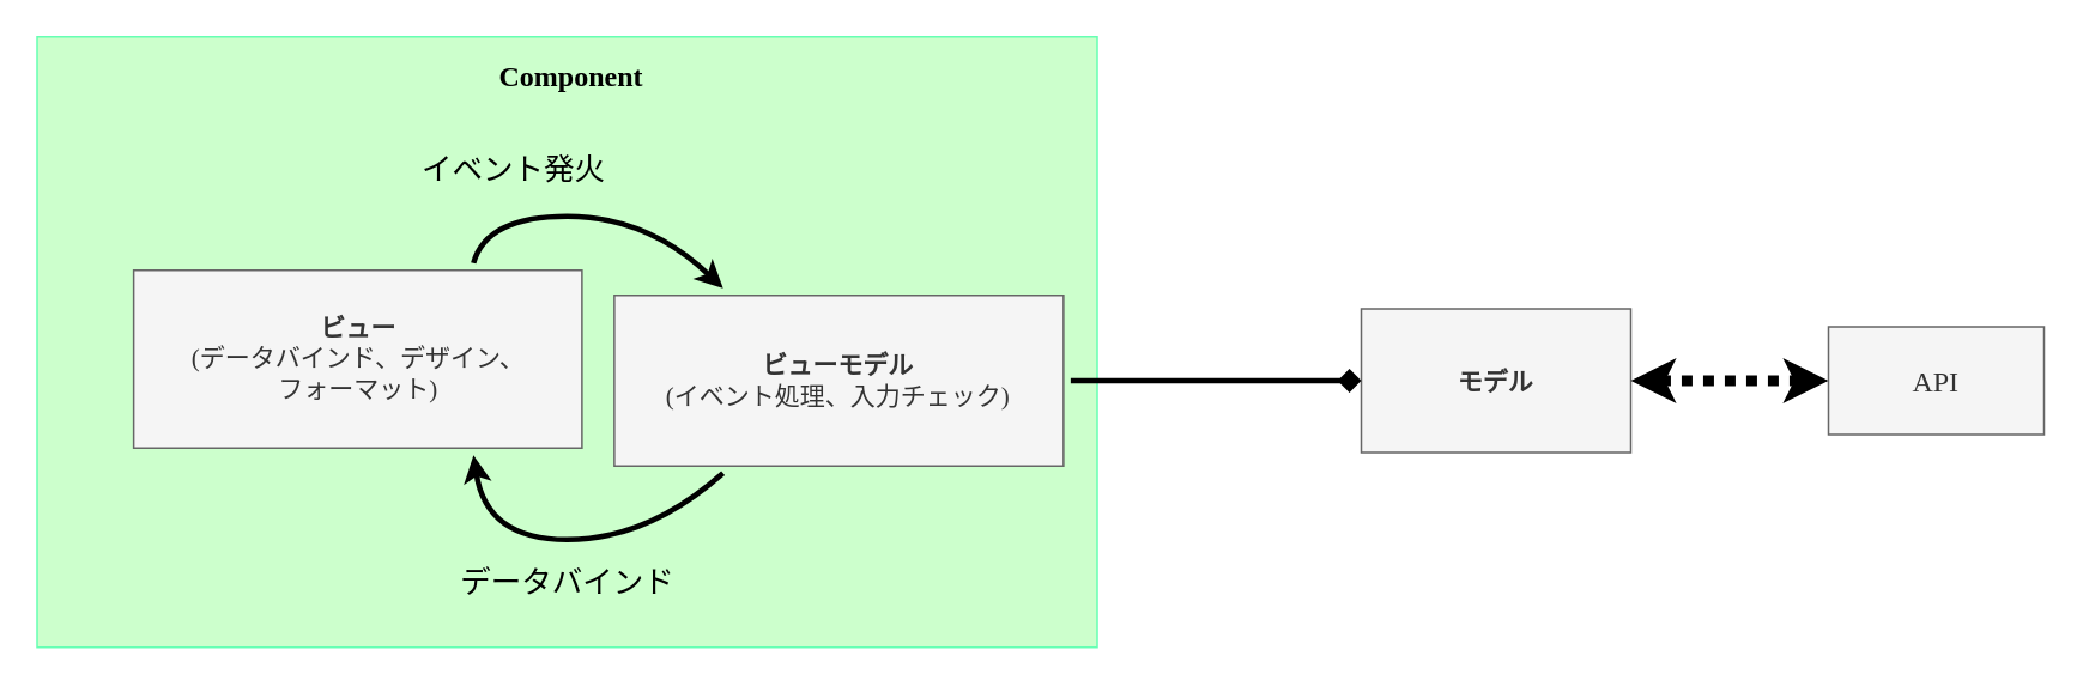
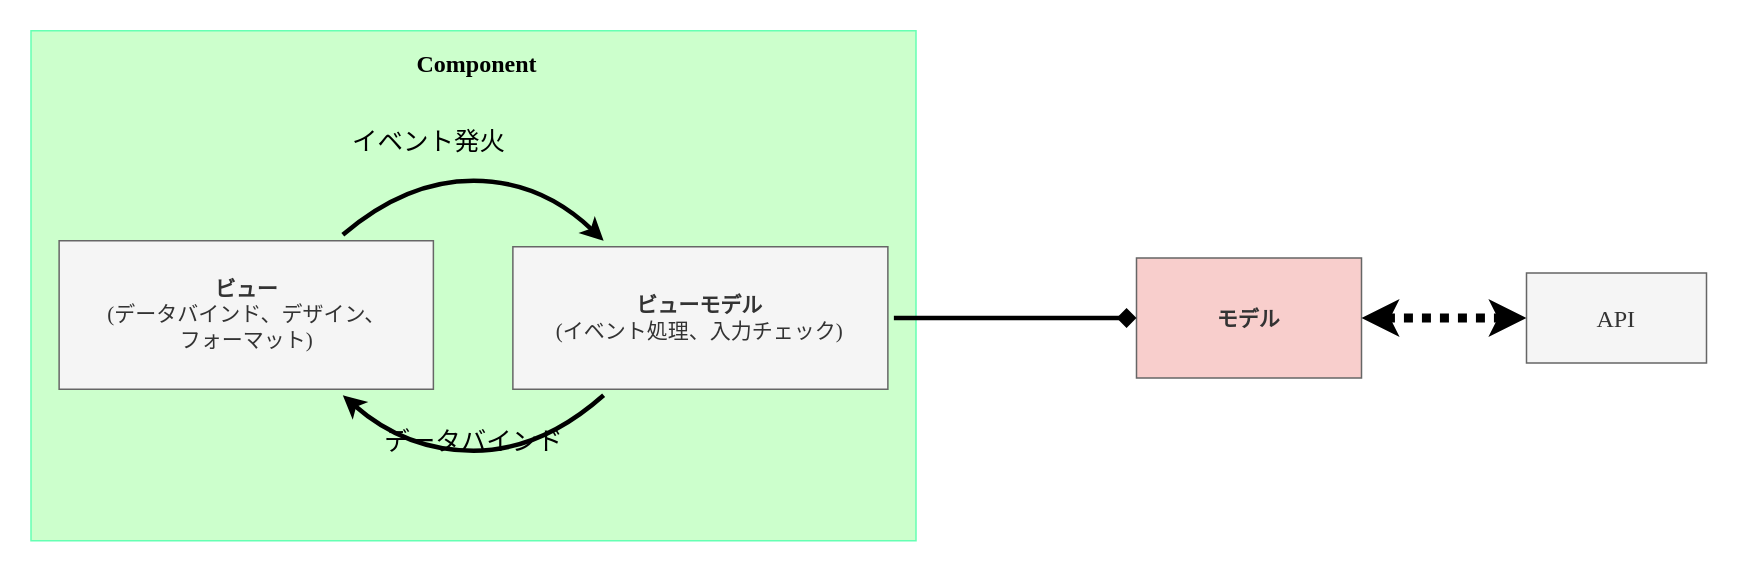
  <mxCell id="0" />
  <mxCell id="1" parent="0" />
- <mxCell id="2" value="モデル" style="rounded=0;whiteSpace=wrap;html=1;fillColor=#f5f5f5;fontColor=#333333;strokeColor=#666666;fontStyle=1;verticalAlign=middle;fontSize=14;" parent="1" vertex="1"><mxGeometry x="757" y="171.5" width="150" height="80" as="geometry" /></mxCell>
+ <mxCell id="2" value="モデル" style="rounded=0;whiteSpace=wrap;html=1;fillColor=#f8cecc;fontColor=#333333;strokeColor=#666666;fontStyle=1;verticalAlign=middle;fontSize=14;" parent="1" vertex="1"><mxGeometry x="757" y="171.5" width="150" height="80" as="geometry" /></mxCell>
  <mxCell id="3" value="" style="endArrow=classic;html=1;fontSize=14;fontFamily=Noto Sans JP;fontSource=https%3A%2F%2Ffonts.googleapis.com%2Fcss%3Ffamily%3DNoto%2BSans%2BJP;exitX=0;exitY=0.5;exitDx=0;exitDy=0;startArrow=classic;startFill=1;dashed=1;strokeWidth=6;dashPattern=1 1;" parent="1" source="4" edge="1"><mxGeometry width="50" height="50" relative="1" as="geometry"><mxPoint x="986" y="109.5" as="sourcePoint" /><mxPoint x="907" y="211.5" as="targetPoint" /></mxGeometry></mxCell>
  <mxCell id="4" value="API" style="rounded=0;whiteSpace=wrap;html=1;fontSize=16;fillColor=#f5f5f5;strokeColor=#666666;fontFamily=Noto Sans JP;fontSource=https%3A%2F%2Ffonts.googleapis.com%2Fcss%3Ffamily%3DNoto%2BSans%2BJP;fontColor=#333333;" parent="1" vertex="1"><mxGeometry x="1017" y="181.5" width="120" height="60" as="geometry" /></mxCell>
  <mxCell id="5" value="Component" style="rounded=0;whiteSpace=wrap;html=1;align=center;spacingLeft=5;fillColor=#CCFFCC;fontColor=#000000;strokeColor=#66FFB3;verticalAlign=top;fontSize=16;fontFamily=Noto Sans JP;fontSource=https%3A%2F%2Ffonts.googleapis.com%2Fcss%3Ffamily%3DNoto%2BSans%2BJP;fontStyle=1;spacingTop=6;" parent="1" vertex="1"><mxGeometry x="20" y="20" width="590" height="340" as="geometry" /></mxCell>
- <mxCell id="6" value="&lt;b&gt;ビュー&lt;/b&gt;&lt;br style=&quot;font-size: 14px&quot;&gt;(データバインド、デザイン、&lt;br&gt;フォーマット)" style="rounded=0;whiteSpace=wrap;html=1;fontSize=14;fontFamily=Noto Sans JP;fontSource=https%3A%2F%2Ffonts.googleapis.com%2Fcss%3Ffamily%3DNoto%2BSans%2BJP;perimeterSpacing=4;fillColor=#f5f5f5;strokeColor=#666666;fontColor=#333333;" parent="1" vertex="1"><mxGeometry x="73.75" y="150" width="249.5" height="99" as="geometry" /></mxCell>
+ <mxCell id="6" value="&lt;b&gt;ビュー&lt;/b&gt;&lt;br style=&quot;font-size: 14px&quot;&gt;(データバインド、デザイン、&lt;br&gt;フォーマット)" style="rounded=0;whiteSpace=wrap;html=1;fontSize=14;fontFamily=Noto Sans JP;fontSource=https%3A%2F%2Ffonts.googleapis.com%2Fcss%3Ffamily%3DNoto%2BSans%2BJP;perimeterSpacing=4;fillColor=#f5f5f5;strokeColor=#666666;fontColor=#333333;" parent="1" vertex="1"><mxGeometry x="38.75" y="160" width="249.5" height="99" as="geometry" /></mxCell>
  <mxCell id="7" value="&lt;b&gt;ビューモデル&lt;/b&gt;&lt;br style=&quot;font-size: 14px&quot;&gt;(イベント処理、入力チェック)" style="rounded=0;whiteSpace=wrap;html=1;fontSize=14;fontFamily=Noto Sans JP;fontSource=https%3A%2F%2Ffonts.googleapis.com%2Fcss%3Ffamily%3DNoto%2BSans%2BJP;perimeterSpacing=4;fillColor=#f5f5f5;fontColor=#333333;strokeColor=#666666;" parent="1" vertex="1"><mxGeometry x="341.25" y="164" width="250" height="95" as="geometry" /></mxCell>
  <mxCell id="8" value="" style="endArrow=diamond;html=1;fontSize=14;fontFamily=Noto Sans JP;fontSource=https%3A%2F%2Ffonts.googleapis.com%2Fcss%3Ffamily%3DNoto%2BSans%2BJP;exitX=1;exitY=0.5;exitDx=0;exitDy=0;strokeWidth=3;entryX=0;entryY=0.5;entryDx=0;entryDy=0;" parent="1" source="7" target="2" edge="1"><mxGeometry width="50" height="50" relative="1" as="geometry"><mxPoint x="570" y="162" as="sourcePoint" /><mxPoint x="700" y="210" as="targetPoint" /></mxGeometry></mxCell>
  <mxCell id="9" value="" style="curved=1;endArrow=classic;html=1;rounded=1;sketch=0;exitX=0.75;exitY=0;exitDx=0;exitDy=0;entryX=0.25;entryY=0;entryDx=0;entryDy=0;strokeWidth=3;" parent="1" source="6" target="7" edge="1"><mxGeometry width="50" height="50" relative="1" as="geometry"><mxPoint x="440" y="230" as="sourcePoint" /><mxPoint x="490" y="180" as="targetPoint" /><Array as="points"><mxPoint x="270" y="120" /><mxPoint x="360" y="120" /></Array></mxGeometry></mxCell>
  <mxCell id="10" value="" style="curved=1;endArrow=classic;html=1;rounded=1;sketch=0;exitX=0.25;exitY=1;exitDx=0;exitDy=0;entryX=0.75;entryY=1;entryDx=0;entryDy=0;strokeWidth=3;" parent="1" source="7" target="6" edge="1"><mxGeometry width="50" height="50" relative="1" as="geometry"><mxPoint x="237.875" y="166" as="sourcePoint" /><mxPoint x="411.75" y="170" as="targetPoint" /><Array as="points"><mxPoint x="360" y="300" /><mxPoint x="270" y="300" /></Array></mxGeometry></mxCell>
  <mxCell id="11" value="イベント発火" style="text;html=1;strokeColor=none;fillColor=none;align=center;verticalAlign=middle;whiteSpace=wrap;rounded=0;fontSize=17;" parent="1" vertex="1"><mxGeometry x="227.5" y="80" width="115" height="30" as="geometry" /></mxCell>
- <mxCell id="12" value="データバインド" style="text;html=1;strokeColor=none;fillColor=none;align=center;verticalAlign=middle;whiteSpace=wrap;rounded=0;fontSize=17;" parent="1" vertex="1"><mxGeometry x="248.75" y="310" width="132.5" height="30" as="geometry" /></mxCell>
+ <mxCell id="12" value="データバインド" style="text;html=1;strokeColor=none;fillColor=none;align=center;verticalAlign=middle;whiteSpace=wrap;rounded=0;fontSize=17;" parent="1" vertex="1"><mxGeometry x="248.75" y="280" width="132.5" height="30" as="geometry" /></mxCell>
